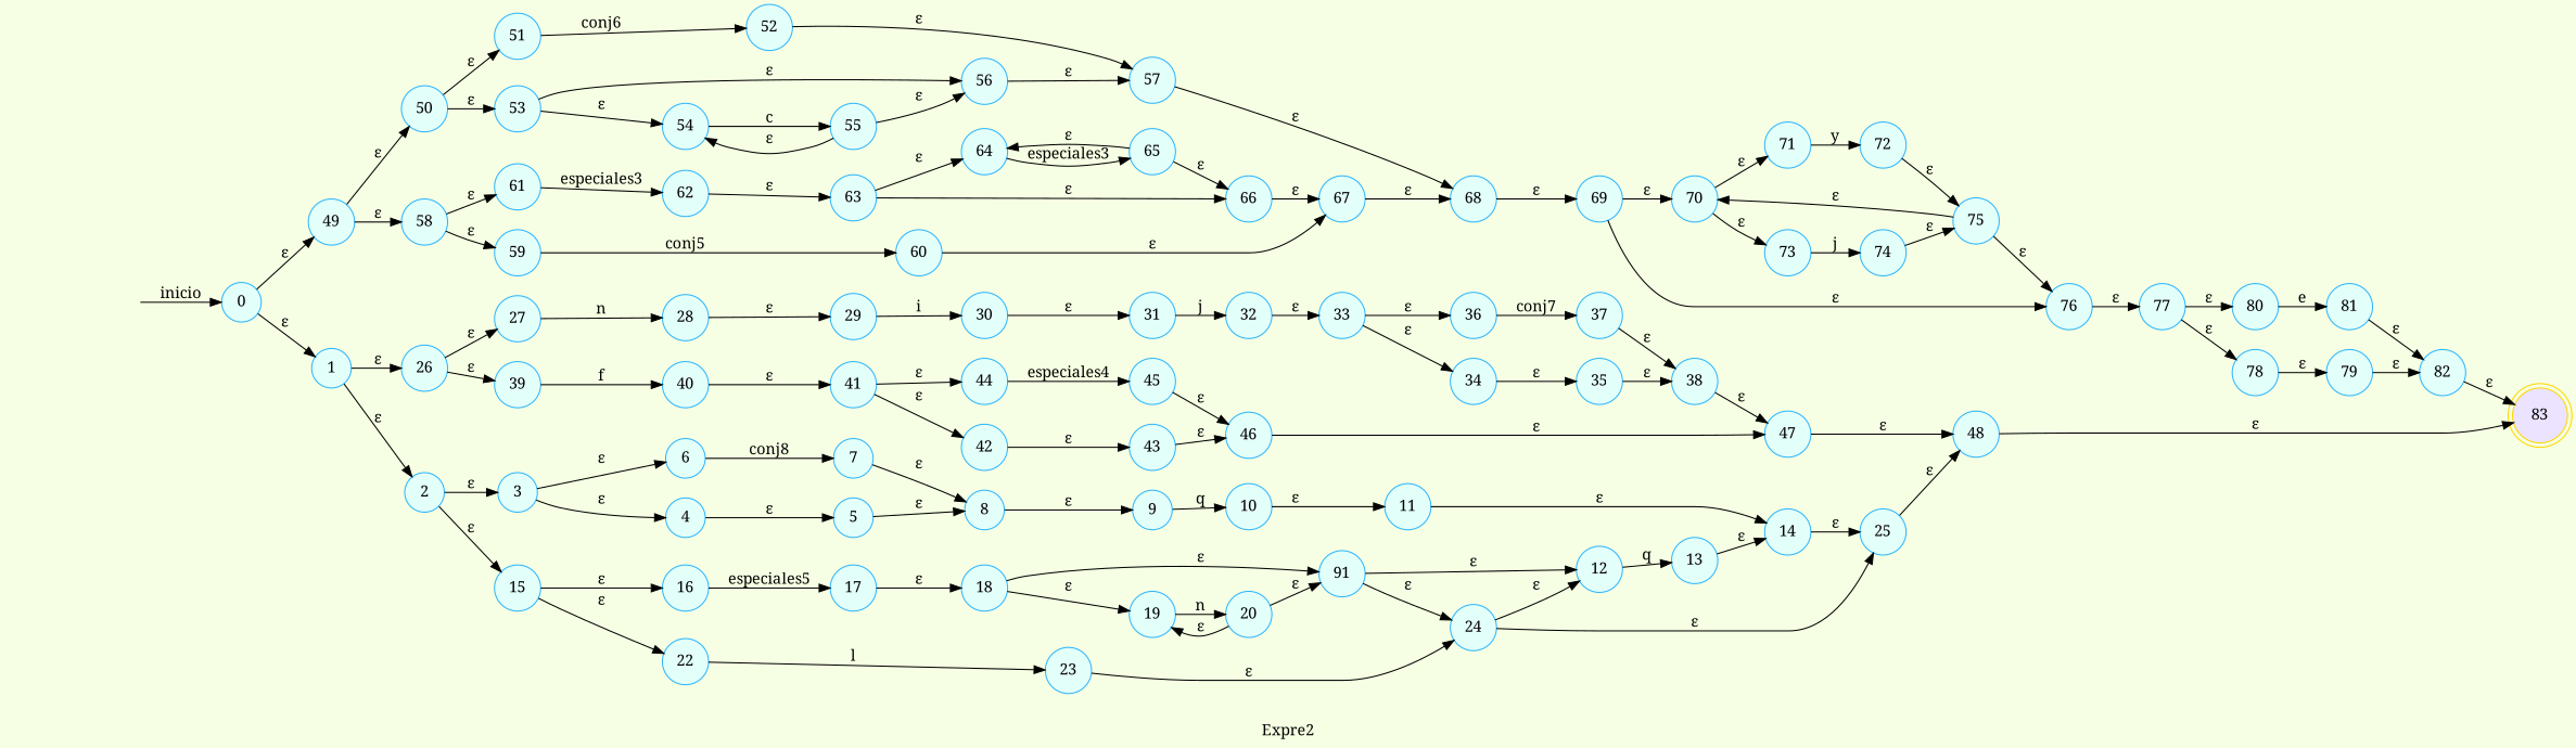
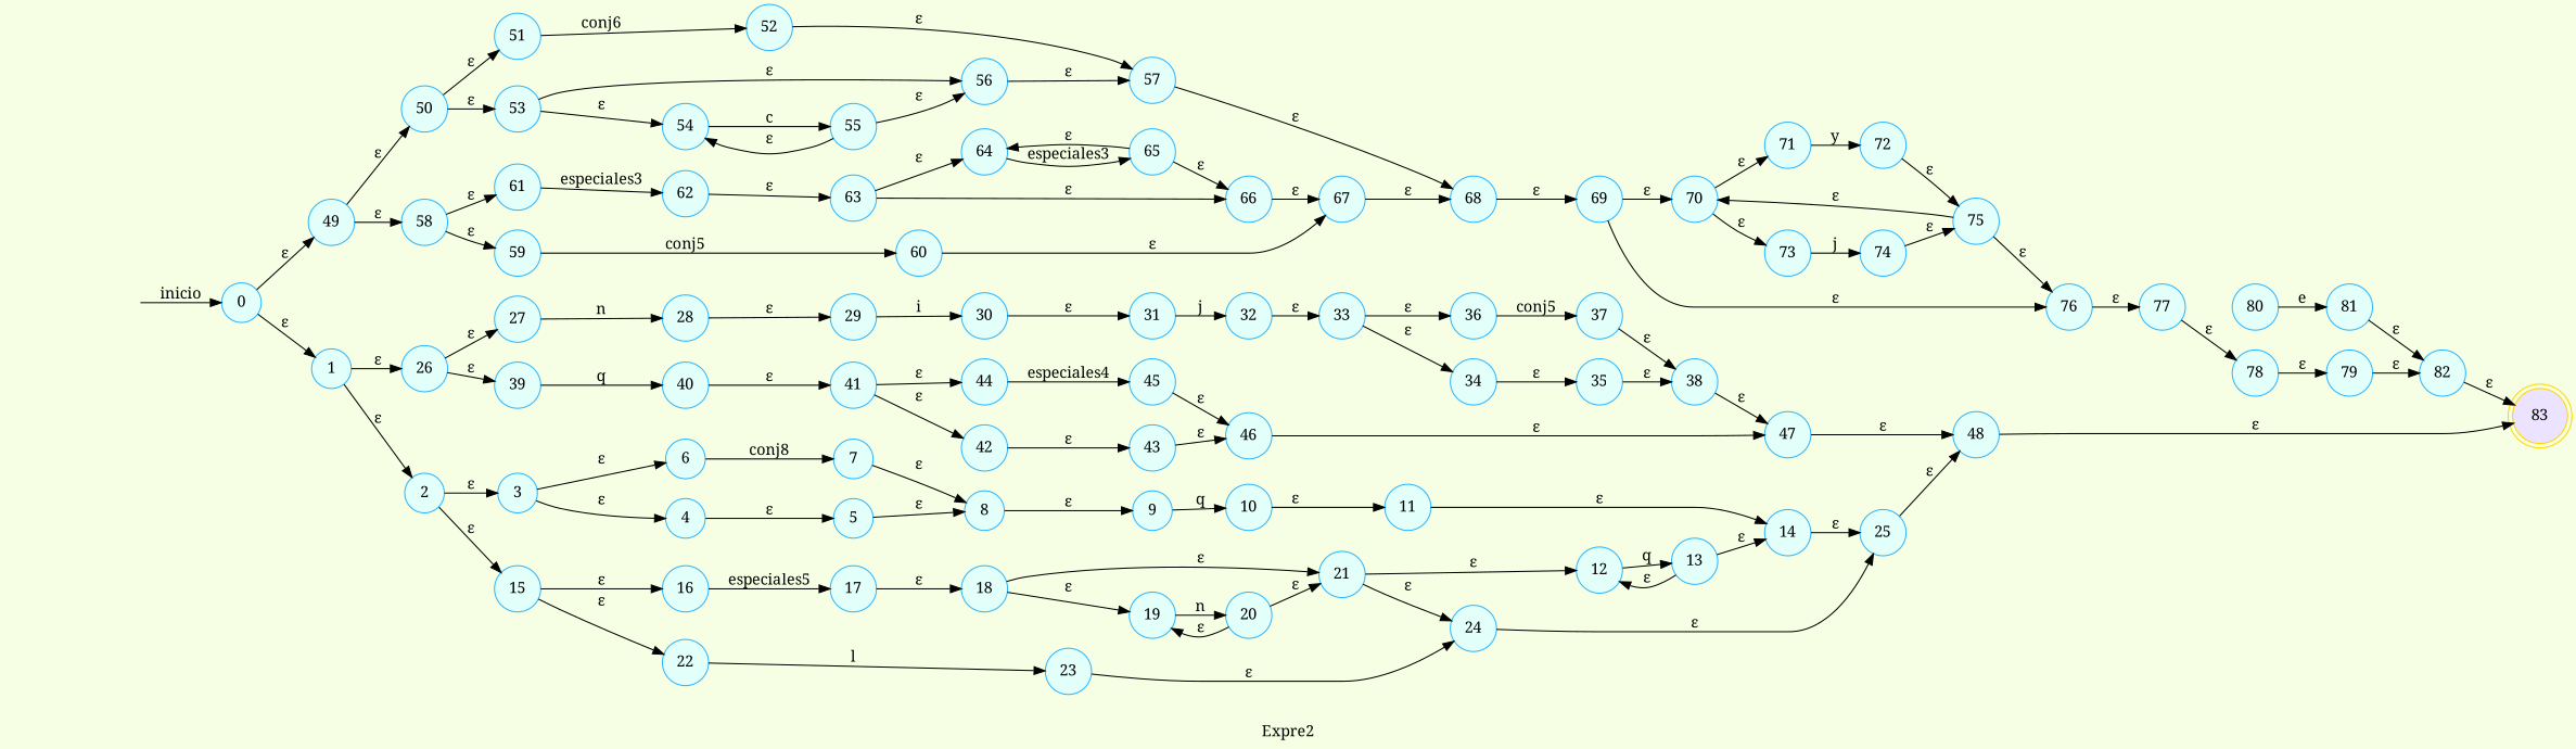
  digraph {
    bgcolor="#F6FFE3"
    fontname="Noto Serif"
    label=Expre2
    rankdir=LR
    node [color="#2CB5FF" fillcolor="#E3FFFA" fontname="Noto Serif" shape=circle style=filled]
    edge [fontname="Noto Serif"]
    83 [color=gold fillcolor="#EBE3FF" shape=doublecircle]
    flechainicio [style=invis]
    0
    49
    1
    58
    50
    26
    2
    61
    59
    53
    51
    39
    27
    15
    3
    40
    28
    22
    16
    6
    4
    23
    17
    7
    5
    8
    9
    10
    11
    14
    12
    13
    25
    48
    24
    18
    19
-   21 [label=91]
+   21
    20
    41
    29
    30
    31
    32
    33
    36
    34
    37
    35
    38
    47
    44
    42
    45
    43
    46
    62
    60
    54
    56
    52
    55
    57
    68
    69
    70
    76
    63
    67
    64
    66
    65
    73
    71
    77
    74
    72
    80
    78
    75
    81
    79
    82
    flechainicio -> 0 [label=inicio]
    0 -> 49 [label="ε"]
    0 -> 1 [label="ε"]
    49 -> 58 [label="ε"]
    49 -> 50 [label="ε"]
    1 -> 26 [label="ε"]
    1 -> 2 [label="ε"]
    58 -> 61 [label="ε"]
    58 -> 59 [label="ε"]
    50 -> 53 [label="ε"]
    50 -> 51 [label="ε"]
    26 -> 39 [label="ε"]
    26 -> 27 [label="ε"]
    2 -> 15 [label="ε"]
    2 -> 3 [label="ε"]
    61 -> 62 [label=especiales3]
    59 -> 60 [label=conj5]
    53 -> 54 [label="ε"]
    53 -> 56 [label="ε"]
    51 -> 52 [label=conj6]
-   39 -> 40 [label=f]
+   39 -> 40 [label=q]
    27 -> 28 [label=n]
    15 -> 22 [label="ε"]
    15 -> 16 [label="ε"]
    3 -> 6 [label="ε"]
    3 -> 4 [label="ε"]
    40 -> 41 [label="ε"]
    28 -> 29 [label="ε"]
    22 -> 23 [label=l]
    16 -> 17 [label=especiales5]
    6 -> 7 [label=conj8]
    4 -> 5 [label="ε"]
    23 -> 24 [label="ε"]
    17 -> 18 [label="ε"]
    7 -> 8 [label="ε"]
    5 -> 8 [label="ε"]
    8 -> 9 [label="ε"]
    9 -> 10 [label=q]
    10 -> 11 [label="ε"]
    11 -> 14 [label="ε"]
    14 -> 25 [label="ε"]
    12 -> 13 [label=q]
    13 -> 14 [label="ε"]
-   24 -> 12 [label="ε"]
+   13 -> 12 [label="ε"]
    25 -> 48 [label="ε"]
    48 -> 83 [label="ε"]
    24 -> 25 [label="ε"]
    18 -> 19 [label="ε"]
    18 -> 21 [label="ε"]
    19 -> 20 [label=n]
    21 -> 12 [label="ε"]
    21 -> 24 [label="ε"]
    20 -> 19 [label="ε"]
    20 -> 21 [label="ε"]
    41 -> 44 [label="ε"]
    41 -> 42 [label="ε"]
    29 -> 30 [label=i]
    30 -> 31 [label="ε"]
    31 -> 32 [label=j]
    32 -> 33 [label="ε"]
    33 -> 36 [label="ε"]
    33 -> 34 [label="ε"]
-   36 -> 37 [label=conj7]
+   36 -> 37 [label=conj5]
    34 -> 35 [label="ε"]
    37 -> 38 [label="ε"]
    35 -> 38 [label="ε"]
    38 -> 47 [label="ε"]
    47 -> 48 [label="ε"]
    44 -> 45 [label=especiales4]
    42 -> 43 [label="ε"]
    45 -> 46 [label="ε"]
    43 -> 46 [label="ε"]
    46 -> 47 [label="ε"]
    62 -> 63 [label="ε"]
    60 -> 67 [label="ε"]
    54 -> 55 [label=c]
    56 -> 57 [label="ε"]
    52 -> 57 [label="ε"]
    55 -> 54 [label="ε"]
    55 -> 56 [label="ε"]
    57 -> 68 [label="ε"]
    68 -> 69 [label="ε"]
    69 -> 70 [label="ε"]
    69 -> 76 [label="ε"]
    70 -> 73 [label="ε"]
    70 -> 71 [label="ε"]
    76 -> 77 [label="ε"]
    63 -> 64 [label="ε"]
    63 -> 66 [label="ε"]
    67 -> 68 [label="ε"]
    64 -> 65 [label=especiales3]
    66 -> 67 [label="ε"]
    65 -> 64 [label="ε"]
    65 -> 66 [label="ε"]
    73 -> 74 [label=j]
    71 -> 72 [label=y]
-   77 -> 80 [label="ε"]
    77 -> 78 [label="ε"]
    74 -> 75 [label="ε"]
    72 -> 75 [label="ε"]
    80 -> 81 [label=e]
    78 -> 79 [label="ε"]
    75 -> 70 [label="ε"]
    75 -> 76 [label="ε"]
    81 -> 82 [label="ε"]
    79 -> 82 [label="ε"]
    82 -> 83 [label="ε"]
  }
